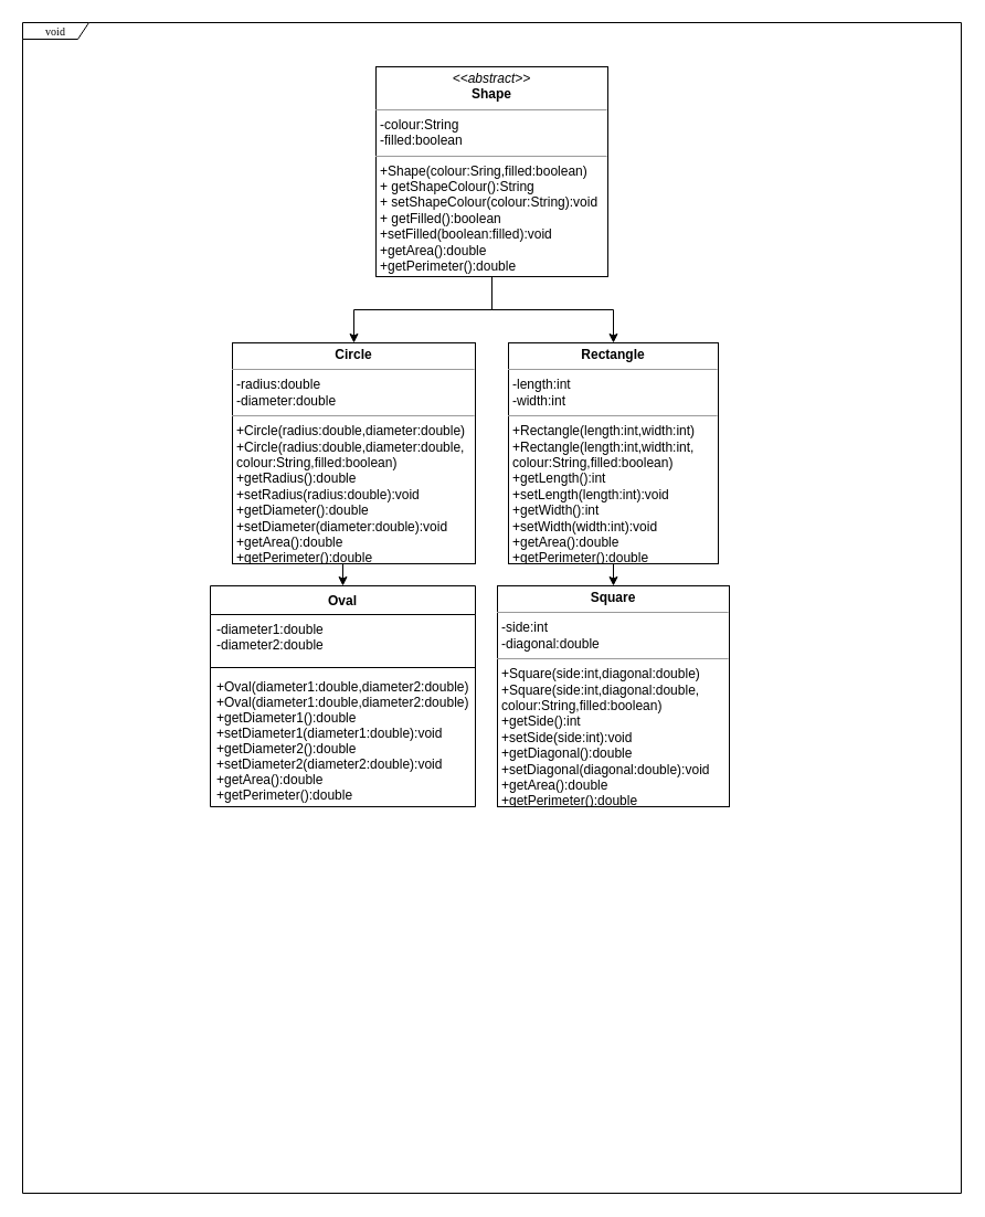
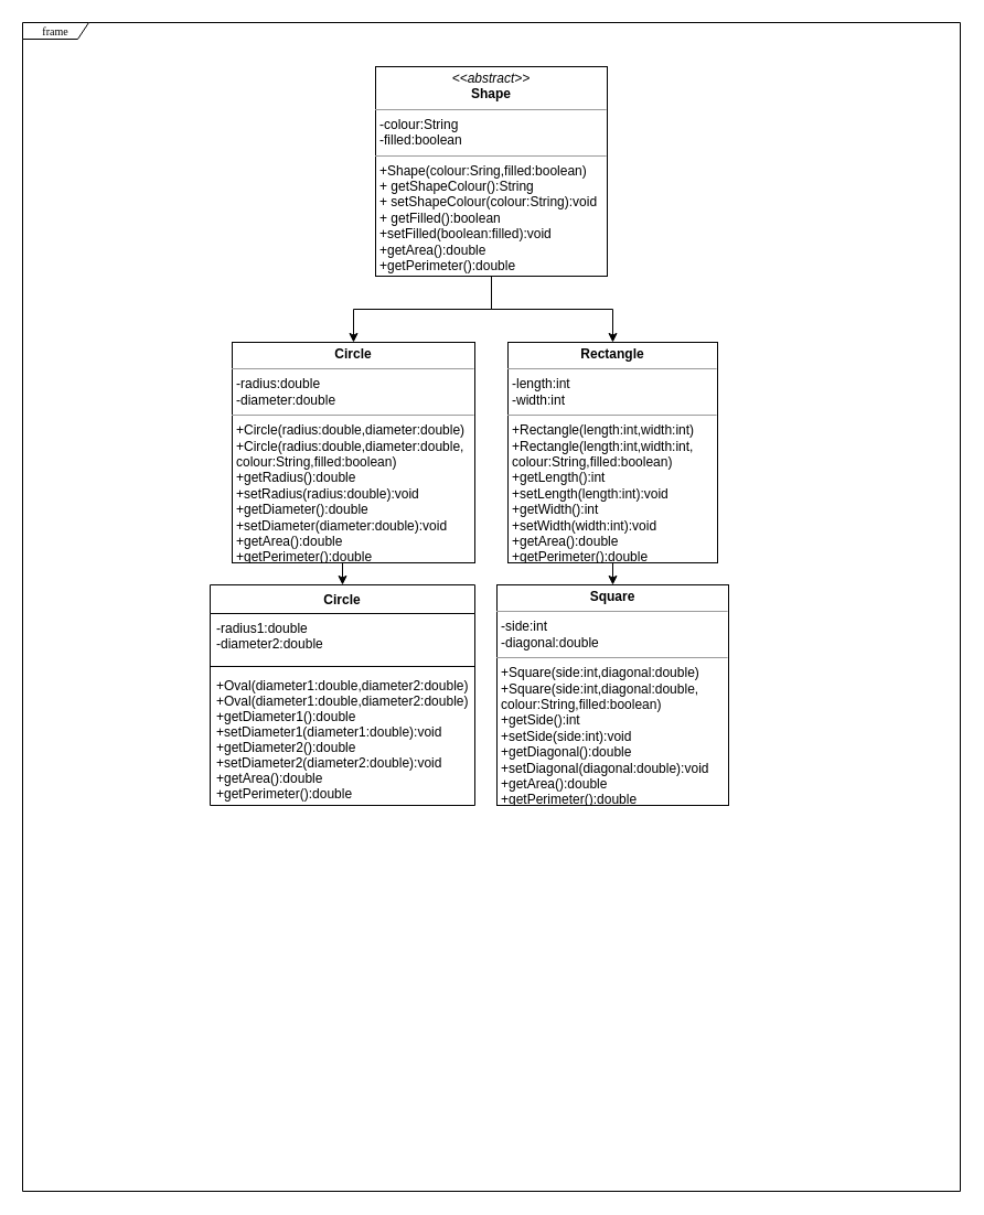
  <mxCell id="0" />
  <mxCell id="1" parent="0" />
- <mxCell id="2" value="void" style="shape=umlFrame;whiteSpace=wrap;html=1;rounded=0;shadow=0;comic=0;labelBackgroundColor=none;strokeWidth=1;fontFamily=Verdana;fontSize=10;align=center;width=60;height=15;" parent="1" vertex="1"><mxGeometry width="850" height="1060" as="geometry" x="20" y="20" /></mxCell>
+ <mxCell id="2" value="frame" style="shape=umlFrame;whiteSpace=wrap;html=1;rounded=0;shadow=0;comic=0;labelBackgroundColor=none;strokeWidth=1;fontFamily=Verdana;fontSize=10;align=center;width=60;height=15;" parent="1" vertex="1"><mxGeometry width="850" height="1060" as="geometry" x="20" y="20" /></mxCell>
  <mxCell id="3" style="edgeStyle=orthogonalEdgeStyle;rounded=0;orthogonalLoop=1;jettySize=auto;html=1;exitX=0.5;exitY=1;exitDx=0;exitDy=0;entryX=0.5;entryY=0;entryDx=0;entryDy=0;" edge="1" parent="1" source="4" target="11"><mxGeometry relative="1" as="geometry" /></mxCell>
  <mxCell id="4" value="&lt;p style=&quot;margin: 0px ; margin-top: 4px ; text-align: center&quot;&gt;&lt;b&gt;Circle&lt;/b&gt;&lt;/p&gt;&lt;hr size=&quot;1&quot;&gt;&lt;p style=&quot;margin: 0px ; margin-left: 4px&quot;&gt;-radius:double&lt;/p&gt;&lt;p style=&quot;margin: 0px ; margin-left: 4px&quot;&gt;-diameter:double&lt;/p&gt;&lt;hr size=&quot;1&quot;&gt;&lt;p style=&quot;margin: 0px ; margin-left: 4px&quot;&gt;+Circle(radius:double,diameter:double)&lt;/p&gt;&lt;p style=&quot;margin: 0px ; margin-left: 4px&quot;&gt;+Circle(radius:double,diameter:double,&lt;/p&gt;&lt;p style=&quot;margin: 0px ; margin-left: 4px&quot;&gt;colour:String,filled:boolean)&lt;/p&gt;&lt;p style=&quot;margin: 0px ; margin-left: 4px&quot;&gt;+getRadius():double&lt;/p&gt;&lt;p style=&quot;margin: 0px ; margin-left: 4px&quot;&gt;+setRadius(radius:double):void&lt;/p&gt;&lt;p style=&quot;margin: 0px ; margin-left: 4px&quot;&gt;+getDiameter():double&lt;/p&gt;&lt;p style=&quot;margin: 0px ; margin-left: 4px&quot;&gt;+setDiameter(diameter:double):void&lt;/p&gt;&lt;p style=&quot;margin: 0px ; margin-left: 4px&quot;&gt;+getArea():double&lt;/p&gt;&lt;p style=&quot;margin: 0px ; margin-left: 4px&quot;&gt;+getPerimeter():double&lt;/p&gt;" style="verticalAlign=top;align=left;overflow=fill;fontSize=12;fontFamily=Helvetica;html=1;rounded=0;shadow=0;comic=0;labelBackgroundColor=none;strokeWidth=1" parent="1" vertex="1"><mxGeometry x="210" y="310" width="220" height="200" as="geometry" /></mxCell>
  <mxCell id="5" style="edgeStyle=orthogonalEdgeStyle;rounded=0;orthogonalLoop=1;jettySize=auto;html=1;entryX=0.5;entryY=0;entryDx=0;entryDy=0;" edge="1" parent="1" source="7" target="10"><mxGeometry relative="1" as="geometry" /></mxCell>
  <mxCell id="6" style="edgeStyle=orthogonalEdgeStyle;rounded=0;orthogonalLoop=1;jettySize=auto;html=1;entryX=0.5;entryY=0;entryDx=0;entryDy=0;" edge="1" parent="1" source="7" target="4"><mxGeometry relative="1" as="geometry"><mxPoint x="445" y="280" as="targetPoint" /></mxGeometry></mxCell>
  <mxCell id="7" value="&lt;p style=&quot;margin: 0px ; margin-top: 4px ; text-align: center&quot;&gt;&lt;i&gt;&amp;lt;&amp;lt;abstract&amp;gt;&amp;gt;&lt;/i&gt;&lt;br&gt;&lt;b&gt;Shape&lt;/b&gt;&lt;/p&gt;&lt;hr size=&quot;1&quot;&gt;&lt;p style=&quot;margin: 0px ; margin-left: 4px&quot;&gt;-colour:String&lt;/p&gt;&lt;p style=&quot;margin: 0px ; margin-left: 4px&quot;&gt;-filled:boolean&lt;/p&gt;&lt;hr size=&quot;1&quot;&gt;&lt;p style=&quot;margin: 0px ; margin-left: 4px&quot;&gt;+Shape(colour:Sring,filled:boolean)&lt;/p&gt;&lt;p style=&quot;margin: 0px ; margin-left: 4px&quot;&gt;+ getShapeColour():String&lt;br&gt;+ setShapeColour(colour:String):void&lt;/p&gt;&lt;p style=&quot;margin: 0px ; margin-left: 4px&quot;&gt;+ getFilled():boolean&lt;/p&gt;&lt;p style=&quot;margin: 0px ; margin-left: 4px&quot;&gt;+setFilled(boolean:filled):void&lt;/p&gt;&lt;p style=&quot;margin: 0px ; margin-left: 4px&quot;&gt;+getArea():double&lt;/p&gt;&lt;p style=&quot;margin: 0px ; margin-left: 4px&quot;&gt;+getPerimeter():double&lt;/p&gt;&lt;p style=&quot;margin: 0px ; margin-left: 4px&quot;&gt;&lt;br&gt;&lt;/p&gt;" style="verticalAlign=top;align=left;overflow=fill;fontSize=12;fontFamily=Helvetica;html=1;rounded=0;shadow=0;comic=0;labelBackgroundColor=none;strokeWidth=1" parent="1" vertex="1"><mxGeometry x="340" y="60" width="210" height="190" as="geometry" /></mxCell>
  <mxCell id="8" value="&lt;p style=&quot;margin: 0px ; margin-top: 4px ; text-align: center&quot;&gt;&lt;b&gt;Square&lt;/b&gt;&lt;/p&gt;&lt;hr size=&quot;1&quot;&gt;&lt;p style=&quot;margin: 0px ; margin-left: 4px&quot;&gt;-side:int&lt;/p&gt;&lt;p style=&quot;margin: 0px ; margin-left: 4px&quot;&gt;-diagonal:double&lt;/p&gt;&lt;hr size=&quot;1&quot;&gt;&lt;p style=&quot;margin: 0px ; margin-left: 4px&quot;&gt;+Square(side:int,diagonal:double)&lt;/p&gt;&lt;p style=&quot;margin: 0px ; margin-left: 4px&quot;&gt;+Square(side:int,diagonal:double,&lt;/p&gt;&lt;p style=&quot;margin: 0px ; margin-left: 4px&quot;&gt;colour:String,filled:boolean)&lt;/p&gt;&lt;p style=&quot;margin: 0px ; margin-left: 4px&quot;&gt;+getSide():int&lt;/p&gt;&lt;p style=&quot;margin: 0px ; margin-left: 4px&quot;&gt;+setSide(side:int):void&lt;/p&gt;&lt;p style=&quot;margin: 0px ; margin-left: 4px&quot;&gt;+getDiagonal():double&lt;/p&gt;&lt;p style=&quot;margin: 0px ; margin-left: 4px&quot;&gt;+setDiagonal(diagonal:double):void&lt;br&gt;+getArea():double&lt;/p&gt;&lt;p style=&quot;margin: 0px ; margin-left: 4px&quot;&gt;+getPerimeter():double&lt;/p&gt;" style="verticalAlign=top;align=left;overflow=fill;fontSize=12;fontFamily=Helvetica;html=1;rounded=0;shadow=0;comic=0;labelBackgroundColor=none;strokeWidth=1" parent="1" vertex="1"><mxGeometry x="450" y="530" width="210" height="200" as="geometry" /></mxCell>
  <mxCell id="9" style="edgeStyle=orthogonalEdgeStyle;rounded=0;orthogonalLoop=1;jettySize=auto;html=1;exitX=0.5;exitY=1;exitDx=0;exitDy=0;entryX=0.5;entryY=0;entryDx=0;entryDy=0;" edge="1" parent="1" source="10" target="8"><mxGeometry relative="1" as="geometry" /></mxCell>
  <mxCell id="10" value="&lt;p style=&quot;margin: 0px ; margin-top: 4px ; text-align: center&quot;&gt;&lt;b&gt;Rectangle&lt;/b&gt;&lt;/p&gt;&lt;hr size=&quot;1&quot;&gt;&lt;p style=&quot;margin: 0px ; margin-left: 4px&quot;&gt;-length:int&lt;/p&gt;&lt;p style=&quot;margin: 0px ; margin-left: 4px&quot;&gt;-width:int&lt;/p&gt;&lt;hr size=&quot;1&quot;&gt;&lt;p style=&quot;margin: 0px ; margin-left: 4px&quot;&gt;+Rectangle(length:int,width:int)&lt;/p&gt;&lt;p style=&quot;margin: 0px ; margin-left: 4px&quot;&gt;+Rectangle(length:int,width:int,&lt;/p&gt;&lt;p style=&quot;margin: 0px ; margin-left: 4px&quot;&gt;colour:String,filled:boolean)&lt;/p&gt;&lt;p style=&quot;margin: 0px ; margin-left: 4px&quot;&gt;+getLength():int&lt;/p&gt;&lt;p style=&quot;margin: 0px ; margin-left: 4px&quot;&gt;+setLength(length:int):void&lt;/p&gt;&lt;p style=&quot;margin: 0px ; margin-left: 4px&quot;&gt;+getWidth():int&lt;/p&gt;&lt;p style=&quot;margin: 0px ; margin-left: 4px&quot;&gt;+setWidth(width:int):void&lt;/p&gt;&lt;p style=&quot;margin: 0px ; margin-left: 4px&quot;&gt;+getArea():double&lt;/p&gt;&lt;p style=&quot;margin: 0px ; margin-left: 4px&quot;&gt;+getPerimeter():double&lt;/p&gt;" style="verticalAlign=top;align=left;overflow=fill;fontSize=12;fontFamily=Helvetica;html=1;rounded=0;shadow=0;comic=0;labelBackgroundColor=none;strokeWidth=1" parent="1" vertex="1"><mxGeometry x="460" y="310" width="190" height="200" as="geometry" /></mxCell>
- <mxCell id="11" value="Oval" style="swimlane;fontStyle=1;align=center;verticalAlign=top;childLayout=stackLayout;horizontal=1;startSize=26;horizontalStack=0;resizeParent=1;resizeParentMax=0;resizeLast=0;collapsible=1;marginBottom=0;" vertex="1" parent="1"><mxGeometry x="190" y="530" width="240" height="200" as="geometry" /></mxCell>
- <mxCell id="12" value="-diameter1:double&#10;-diameter2:double" style="text;strokeColor=none;fillColor=none;align=left;verticalAlign=top;spacingLeft=4;spacingRight=4;overflow=hidden;rotatable=0;points=[[0,0.5],[1,0.5]];portConstraint=eastwest;" vertex="1" parent="11"><mxGeometry y="26" width="240" height="44" as="geometry" /></mxCell>
+ <mxCell id="11" value="Circle" style="swimlane;fontStyle=1;align=center;verticalAlign=top;childLayout=stackLayout;horizontal=1;startSize=26;horizontalStack=0;resizeParent=1;resizeParentMax=0;resizeLast=0;collapsible=1;marginBottom=0;" vertex="1" parent="1"><mxGeometry x="190" y="530" width="240" height="200" as="geometry" /></mxCell>
+ <mxCell id="12" value="-radius1:double&#10;-diameter2:double" style="text;strokeColor=none;fillColor=none;align=left;verticalAlign=top;spacingLeft=4;spacingRight=4;overflow=hidden;rotatable=0;points=[[0,0.5],[1,0.5]];portConstraint=eastwest;" vertex="1" parent="11"><mxGeometry y="26" width="240" height="44" as="geometry" /></mxCell>
  <mxCell id="13" value="" style="line;strokeWidth=1;fillColor=none;align=left;verticalAlign=middle;spacingTop=-1;spacingLeft=3;spacingRight=3;rotatable=0;labelPosition=right;points=[];portConstraint=eastwest;" vertex="1" parent="11"><mxGeometry y="70" width="240" height="8" as="geometry" /></mxCell>
  <mxCell id="14" value="+Oval(diameter1:double,diameter2:double)&#10;+Oval(diameter1:double,diameter2:double)&#10;+getDiameter1():double&#10;+setDiameter1(diameter1:double):void&#10;+getDiameter2():double&#10;+setDiameter2(diameter2:double):void&#10;+getArea():double&#10;+getPerimeter():double&#10;" style="text;strokeColor=none;fillColor=none;align=left;verticalAlign=top;spacingLeft=4;spacingRight=4;overflow=hidden;rotatable=0;points=[[0,0.5],[1,0.5]];portConstraint=eastwest;" vertex="1" parent="11"><mxGeometry y="78" width="240" height="122" as="geometry" /></mxCell>
